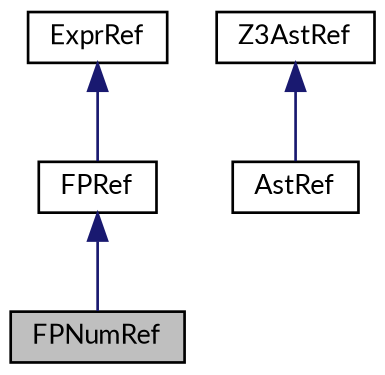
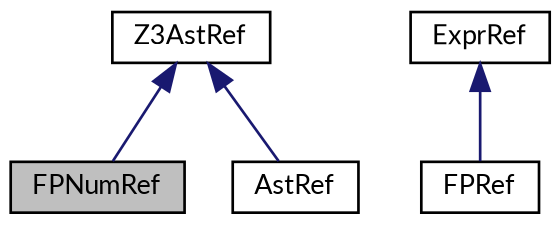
  digraph {
    fontname=Lato
    node [color=black fillcolor=white fontname=Lato fontsize=10 shape=record style=filled]
    edge [color=midnightblue dir=back fontname=Lato fontsize=10 labelfontname=Helvetica labelfontsize=10 style=solid]
    n1 [fillcolor=grey75 fontcolor=black height=0.2 label=FPNumRef width=0.4]
    n2 [height=0.2 label=FPRef width=0.4]
    n3 [height=0.2 label=ExprRef width=0.4]
    n4 [height=0.2 label=AstRef width=0.4]
    n5 [height=0.2 label=Z3AstRef width=0.4]
-   n2 -> n1
+   n5 -> n1
    n3 -> n2
    n5 -> n4
  }
